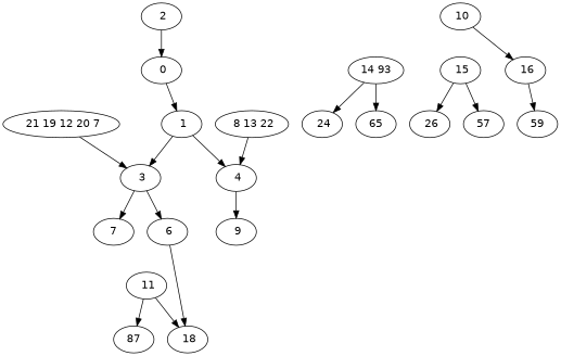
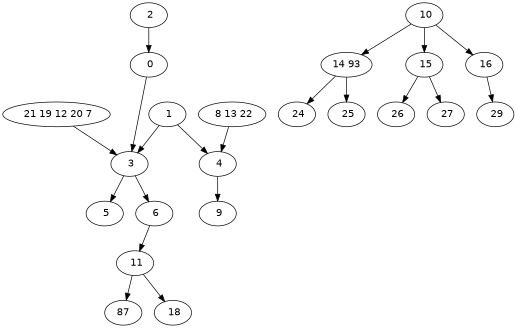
  digraph {
    fontname="DejaVu Sans"
    node [fontname="DejaVu Sans"]
    edge [fontname="DejaVu Sans"]
    " 0"
    " 1"
    " 3"
    " 4"
    " 2"
-   " 5" [label=7]
+   " 5"
    " 6"
    " 9"
    " 11"
    " 21 19 12 20 7"
    " 8 13 22"
    n12 [label="14 93"]
    " 10"
    " 15"
    " 16"
    n16 [label=87]
    " 18"
    " 24"
-   " 25" [label=65]
+   " 25"
    " 26"
-   " 27" [label=57]
-   " 29" [label=59]
-   " 0" -> " 1"
+   " 27"
+   " 29"
+   " 0" -> " 3"
    " 1" -> " 3"
    " 1" -> " 4"
    " 3" -> " 5"
    " 3" -> " 6"
    " 4" -> " 9"
    " 2" -> " 0"
-   " 6" -> " 18"
+   " 6" -> " 11"
    " 11" -> n16
    " 11" -> " 18"
    " 21 19 12 20 7" -> " 3"
    " 8 13 22" -> " 4"
    n12 -> " 24"
    n12 -> " 25"
+   " 10" -> n12
+   " 10" -> " 15"
    " 10" -> " 16"
    " 15" -> " 26"
    " 15" -> " 27"
    " 16" -> " 29"
  }
